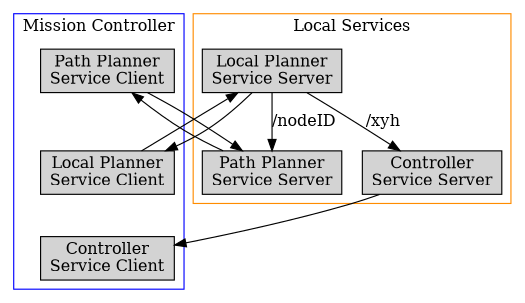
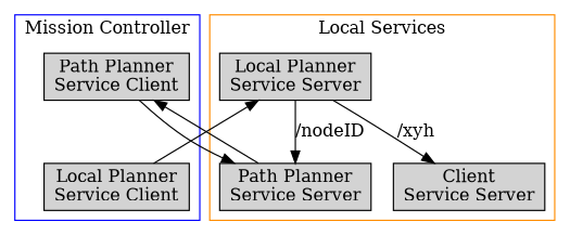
  digraph {
    fontname="DejaVu Serif"
    rankdir=TB
    node [fillcolor=lightgray fontname="DejaVu Serif" shape=box style=filled]
    edge [fontname="DejaVu Serif"]
    n1 [label="Path Planner\nService Client"]
    n2 [label="Local Planner\nService Client"]
-   n3 [label="Controller\nService Client"]
    n4 [label="Path Planner\nService Server"]
    n5 [label="Local Planner\nService Server"]
-   n6 [label="Controller\nService Server"]
+   n6 [label="Client\nService Server"]
    subgraph cluster_1 {
      color=blue
      label="Mission Controller"
      n1
      n2
-     n3
    }
    subgraph cluster_2 {
      color=darkorange
      label="Local Services"
      n4
      n5
      n6
    }
    n1 -> n2 [dir=none rank=same style=invis]
    n1 -> n4
-   n2 -> n3 [dir=none rank=same style=invis]
    n2 -> n5
    n4 -> n1
-   n5 -> n2
    n5 -> n4 [label="/nodeID"]
    n5 -> n6 [label="/xyh"]
-   n6 -> n3
  }
